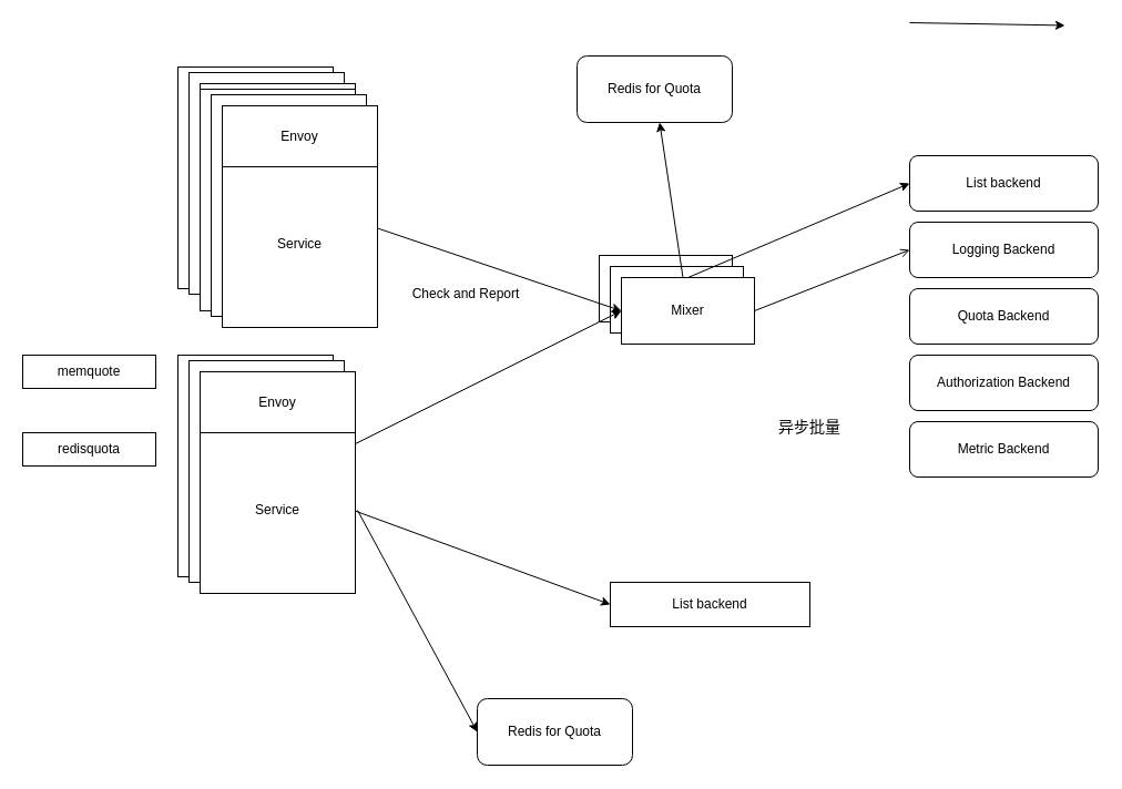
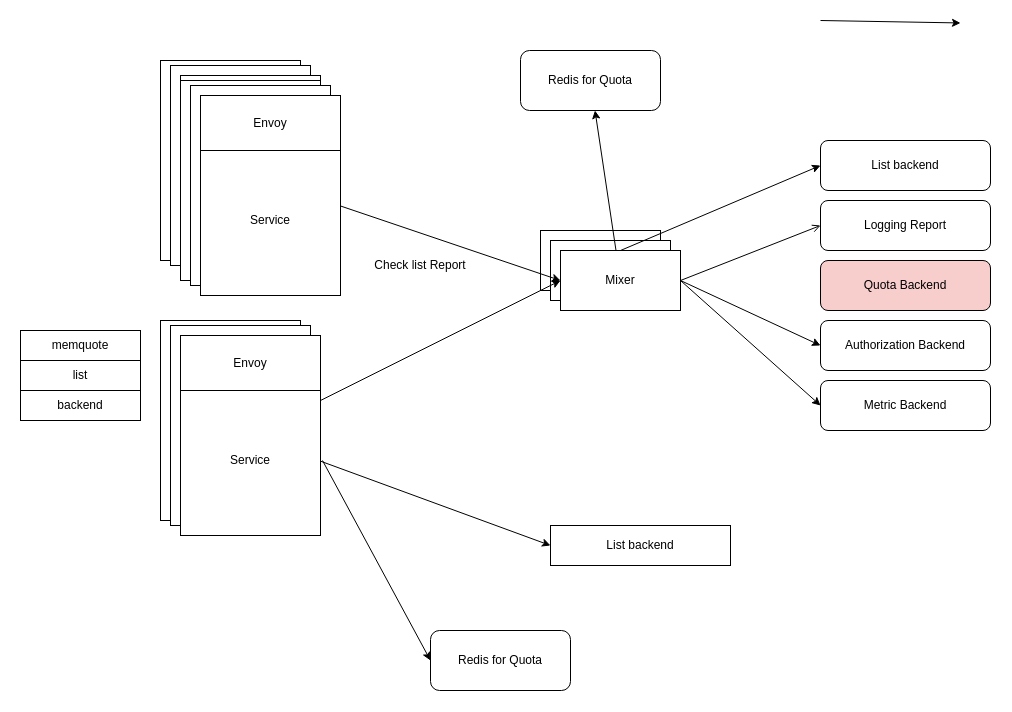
  <mxCell id="0" />
  <mxCell id="1" parent="0" />
  <mxCell id="2" value="" style="rounded=0;whiteSpace=wrap;html=1;" vertex="1" parent="1"><mxGeometry x="160" y="60" width="140" height="200" as="geometry" /></mxCell>
  <mxCell id="3" value="" style="rounded=0;whiteSpace=wrap;html=1;" vertex="1" parent="1"><mxGeometry x="170" y="65" width="140" height="200" as="geometry" /></mxCell>
  <mxCell id="4" value="" style="rounded=0;whiteSpace=wrap;html=1;" vertex="1" parent="1"><mxGeometry x="540" y="230" width="120" height="60" as="geometry" /></mxCell>
  <mxCell id="5" value="" style="rounded=0;whiteSpace=wrap;html=1;" vertex="1" parent="1"><mxGeometry x="550" y="240" width="120" height="60" as="geometry" /></mxCell>
  <mxCell id="6" style="rounded=0;orthogonalLoop=1;jettySize=auto;html=1;entryX=0;entryY=0.5;entryDx=0;entryDy=0;exitX=0.5;exitY=0;exitDx=0;exitDy=0;" edge="1" parent="1" source="12" target="13"><mxGeometry relative="1" as="geometry" /></mxCell>
  <mxCell id="7" style="edgeStyle=none;rounded=0;orthogonalLoop=1;jettySize=auto;html=1;entryX=0;entryY=0.5;entryDx=0;entryDy=0;exitX=1;exitY=0.5;exitDx=0;exitDy=0;endArrow=open;" edge="1" parent="1" source="12" target="14"><mxGeometry relative="1" as="geometry" /></mxCell>
  <mxCell id="8" style="edgeStyle=none;rounded=0;orthogonalLoop=1;jettySize=auto;html=1;" edge="1" parent="1"><mxGeometry relative="1" as="geometry"><mxPoint x="820" y="20.003" as="sourcePoint" /><mxPoint x="960" y="22.459" as="targetPoint" /></mxGeometry></mxCell>
+ <mxCell id="9" style="edgeStyle=none;rounded=0;orthogonalLoop=1;jettySize=auto;html=1;entryX=0;entryY=0.5;entryDx=0;entryDy=0;exitX=1;exitY=0.5;exitDx=0;exitDy=0;" edge="1" parent="1" source="12" target="16"><mxGeometry relative="1" as="geometry" /></mxCell>
+ <mxCell id="10" style="edgeStyle=none;rounded=0;orthogonalLoop=1;jettySize=auto;html=1;entryX=0;entryY=0.5;entryDx=0;entryDy=0;exitX=1;exitY=0.5;exitDx=0;exitDy=0;" edge="1" parent="1" source="12" target="17"><mxGeometry relative="1" as="geometry" /></mxCell>
  <mxCell id="11" style="edgeStyle=none;rounded=0;orthogonalLoop=1;jettySize=auto;html=1;" edge="1" parent="1" source="12" target="19"><mxGeometry relative="1" as="geometry" /></mxCell>
  <mxCell id="12" value="Mixer" style="rounded=0;whiteSpace=wrap;html=1;" vertex="1" parent="1"><mxGeometry x="560" y="250" width="120" height="60" as="geometry" /></mxCell>
  <mxCell id="13" value="List backend" style="rounded=1;whiteSpace=wrap;html=1;" vertex="1" parent="1"><mxGeometry x="820" y="140" width="170" height="50" as="geometry" /></mxCell>
- <mxCell id="14" value="Logging Backend" style="rounded=1;whiteSpace=wrap;html=1;" vertex="1" parent="1"><mxGeometry x="820" y="200" width="170" height="50" as="geometry" /></mxCell>
- <mxCell id="15" value="Quota Backend" style="rounded=1;whiteSpace=wrap;html=1;" vertex="1" parent="1"><mxGeometry x="820" y="260" width="170" height="50" as="geometry" /></mxCell>
+ <mxCell id="14" value="Logging Report" style="rounded=1;whiteSpace=wrap;html=1;" vertex="1" parent="1"><mxGeometry x="820" y="200" width="170" height="50" as="geometry" /></mxCell>
+ <mxCell id="15" value="Quota Backend" style="rounded=1;whiteSpace=wrap;html=1;fillColor=#f8cecc;" vertex="1" parent="1"><mxGeometry x="820" y="260" width="170" height="50" as="geometry" /></mxCell>
  <mxCell id="16" value="Authorization Backend" style="rounded=1;whiteSpace=wrap;html=1;" vertex="1" parent="1"><mxGeometry x="820" y="320" width="170" height="50" as="geometry" /></mxCell>
  <mxCell id="17" value="Metric Backend" style="rounded=1;whiteSpace=wrap;html=1;" vertex="1" parent="1"><mxGeometry x="820" y="380" width="170" height="50" as="geometry" /></mxCell>
- <mxCell id="18" value="&lt;font style=&quot;font-size: 14px&quot;&gt;异步批量&lt;/font&gt;" style="text;html=1;strokeColor=none;fillColor=none;align=center;verticalAlign=middle;whiteSpace=wrap;rounded=0;" vertex="1" parent="1"><mxGeometry x="670" y="360" width="120" height="50" as="geometry" /></mxCell>
  <mxCell id="19" value="Redis for Quota" style="rounded=1;whiteSpace=wrap;html=1;" vertex="1" parent="1"><mxGeometry x="520" y="50" width="140" height="60" as="geometry" /></mxCell>
  <mxCell id="20" style="edgeStyle=none;rounded=0;orthogonalLoop=1;jettySize=auto;html=1;entryX=0;entryY=0.5;entryDx=0;entryDy=0;" edge="1" parent="1" source="21" target="12"><mxGeometry relative="1" as="geometry" /></mxCell>
  <mxCell id="21" value="" style="rounded=0;whiteSpace=wrap;html=1;" vertex="1" parent="1"><mxGeometry x="180" y="75" width="140" height="200" as="geometry" /></mxCell>
  <mxCell id="22" value="Envoy" style="rounded=0;whiteSpace=wrap;html=1;" vertex="1" parent="1"><mxGeometry x="180" y="75" width="140" height="55" as="geometry" /></mxCell>
  <mxCell id="23" value="Service" style="text;html=1;strokeColor=none;fillColor=none;align=center;verticalAlign=middle;whiteSpace=wrap;rounded=0;" vertex="1" parent="1"><mxGeometry x="205" y="190" width="90" height="20" as="geometry" /></mxCell>
  <mxCell id="24" value="" style="rounded=0;whiteSpace=wrap;html=1;" vertex="1" parent="1"><mxGeometry x="160" y="320" width="140" height="200" as="geometry" /></mxCell>
  <mxCell id="25" value="" style="rounded=0;whiteSpace=wrap;html=1;" vertex="1" parent="1"><mxGeometry x="170" y="325" width="140" height="200" as="geometry" /></mxCell>
  <mxCell id="26" style="edgeStyle=none;rounded=0;orthogonalLoop=1;jettySize=auto;html=1;entryX=0;entryY=0.5;entryDx=0;entryDy=0;" edge="1" parent="1" source="29" target="12"><mxGeometry relative="1" as="geometry" /></mxCell>
  <mxCell id="27" style="edgeStyle=none;rounded=0;orthogonalLoop=1;jettySize=auto;html=1;entryX=0;entryY=0.5;entryDx=0;entryDy=0;" edge="1" parent="1" source="29" target="41"><mxGeometry relative="1" as="geometry" /></mxCell>
  <mxCell id="28" style="edgeStyle=none;rounded=0;orthogonalLoop=1;jettySize=auto;html=1;entryX=0;entryY=0.5;entryDx=0;entryDy=0;" edge="1" parent="1" target="42"><mxGeometry relative="1" as="geometry"><mxPoint x="322" y="460" as="sourcePoint" /></mxGeometry></mxCell>
  <mxCell id="29" value="" style="rounded=0;whiteSpace=wrap;html=1;" vertex="1" parent="1"><mxGeometry x="180" y="335" width="140" height="200" as="geometry" /></mxCell>
  <mxCell id="30" value="Envoy" style="rounded=0;whiteSpace=wrap;html=1;" vertex="1" parent="1"><mxGeometry x="180" y="335" width="140" height="55" as="geometry" /></mxCell>
  <mxCell id="31" value="Service" style="text;html=1;strokeColor=none;fillColor=none;align=center;verticalAlign=middle;whiteSpace=wrap;rounded=0;" vertex="1" parent="1"><mxGeometry x="205" y="450" width="90" height="20" as="geometry" /></mxCell>
- <mxCell id="32" value="Check and Report" style="text;html=1;strokeColor=none;fillColor=none;align=center;verticalAlign=middle;whiteSpace=wrap;rounded=0;" vertex="1" parent="1"><mxGeometry x="350" y="255" width="140" height="20" as="geometry" /></mxCell>
- <mxCell id="33" value="memquote" style="rounded=0;whiteSpace=wrap;html=1;" vertex="1" parent="1"><mxGeometry x="20" y="320" width="120" height="30" as="geometry" /></mxCell>
+ <mxCell id="32" value="Check list Report" style="text;html=1;strokeColor=none;fillColor=none;align=center;verticalAlign=middle;whiteSpace=wrap;rounded=0;" vertex="1" parent="1"><mxGeometry x="350" y="255" width="140" height="20" as="geometry" /></mxCell>
+ <mxCell id="33" value="memquote" style="rounded=0;whiteSpace=wrap;html=1;" vertex="1" parent="1"><mxGeometry x="20" y="330" width="120" height="30" as="geometry" /></mxCell>
  <mxCell id="34" value="" style="rounded=0;whiteSpace=wrap;html=1;" vertex="1" parent="1"><mxGeometry x="180" y="80" width="140" height="200" as="geometry" /></mxCell>
  <mxCell id="35" value="" style="rounded=0;whiteSpace=wrap;html=1;" vertex="1" parent="1"><mxGeometry x="190" y="85" width="140" height="200" as="geometry" /></mxCell>
  <mxCell id="36" value="" style="rounded=0;whiteSpace=wrap;html=1;" vertex="1" parent="1"><mxGeometry x="200" y="95" width="140" height="200" as="geometry" /></mxCell>
  <mxCell id="37" value="Envoy" style="rounded=0;whiteSpace=wrap;html=1;" vertex="1" parent="1"><mxGeometry x="200" y="95" width="140" height="55" as="geometry" /></mxCell>
  <mxCell id="38" value="Service" style="text;html=1;strokeColor=none;fillColor=none;align=center;verticalAlign=middle;whiteSpace=wrap;rounded=0;" vertex="1" parent="1"><mxGeometry x="225" y="210" width="90" height="20" as="geometry" /></mxCell>
- <mxCell id="40" value="redisquota" style="rounded=0;whiteSpace=wrap;html=1;" vertex="1" parent="1"><mxGeometry x="20" y="390" width="120" height="30" as="geometry" /></mxCell>
+ <mxCell id="39" value="list" style="rounded=0;whiteSpace=wrap;html=1;" vertex="1" parent="1"><mxGeometry x="20" y="360" width="120" height="30" as="geometry" /></mxCell>
+ <mxCell id="40" value="backend" style="rounded=0;whiteSpace=wrap;html=1;" vertex="1" parent="1"><mxGeometry x="20" y="390" width="120" height="30" as="geometry" /></mxCell>
  <mxCell id="41" value="List backend" style="rounded=0;whiteSpace=wrap;html=1;" vertex="1" parent="1"><mxGeometry x="550" y="525" width="180" height="40" as="geometry" /></mxCell>
  <mxCell id="42" value="Redis for Quota" style="rounded=1;whiteSpace=wrap;html=1;" vertex="1" parent="1"><mxGeometry x="430" y="630" width="140" height="60" as="geometry" /></mxCell>
